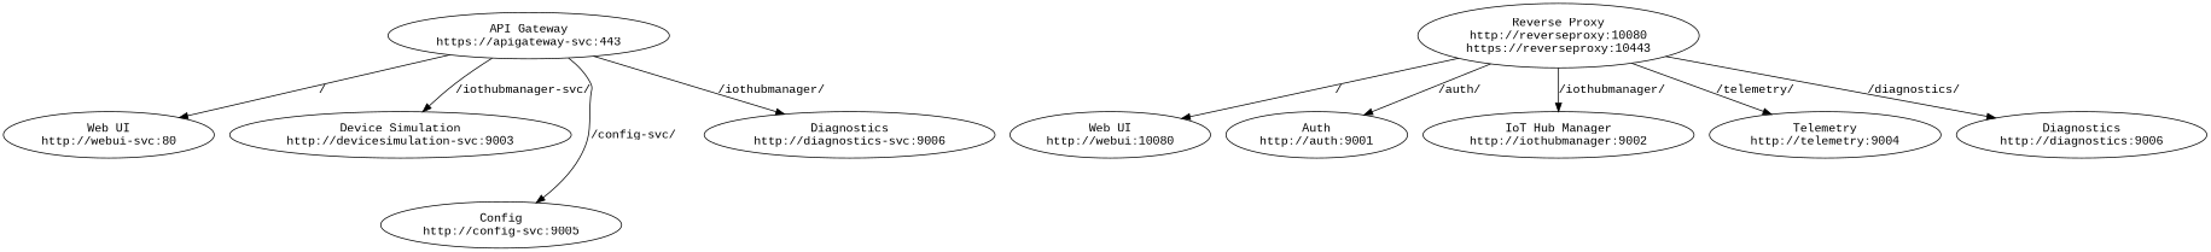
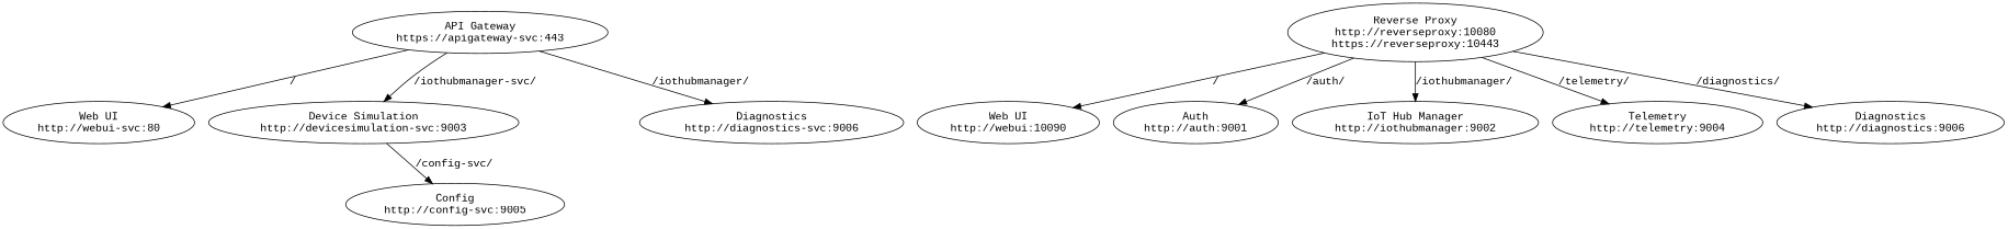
  digraph {
    fontname="Liberation Mono"
    node [fontname="Liberation Mono"]
    edge [fontname="Liberation Mono"]
    n1 [label="API Gateway\nhttps://apigateway-svc:443"]
    n2 [label="Web UI\nhttp://webui-svc:80"]
    n3 [label="Device Simulation\nhttp://devicesimulation-svc:9003"]
    n4 [label="Config\nhttp://config-svc:9005"]
    n5 [label="Diagnostics\nhttp://diagnostics-svc:9006"]
    n6 [label="Reverse Proxy\nhttp://reverseproxy:10080\nhttps://reverseproxy:10443"]
-   n7 [label="Web UI\nhttp://webui:10080"]
+   n7 [label="Web UI\nhttp://webui:10090"]
    n8 [label="Auth\nhttp://auth:9001"]
    n9 [label="IoT Hub Manager\nhttp://iothubmanager:9002"]
    n10 [label="Telemetry\nhttp://telemetry:9004"]
    n11 [label="Diagnostics\nhttp://diagnostics:9006"]
    n1 -> n2 [label="/"]
    n1 -> n3 [label="/iothubmanager-svc/"]
-   n1 -> n4 [label="/config-svc/"]
+   n3 -> n4 [label="/config-svc/"]
    n1 -> n5 [label="/iothubmanager/"]
    n6 -> n7 [label="/"]
    n6 -> n8 [label="/auth/"]
    n6 -> n9 [label="/iothubmanager/"]
    n6 -> n10 [label="/telemetry/"]
    n6 -> n11 [label="/diagnostics/"]
  }
